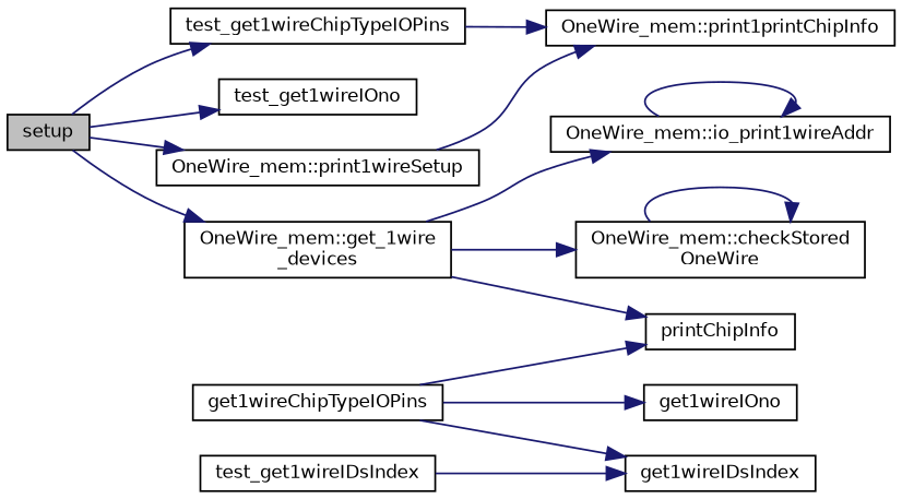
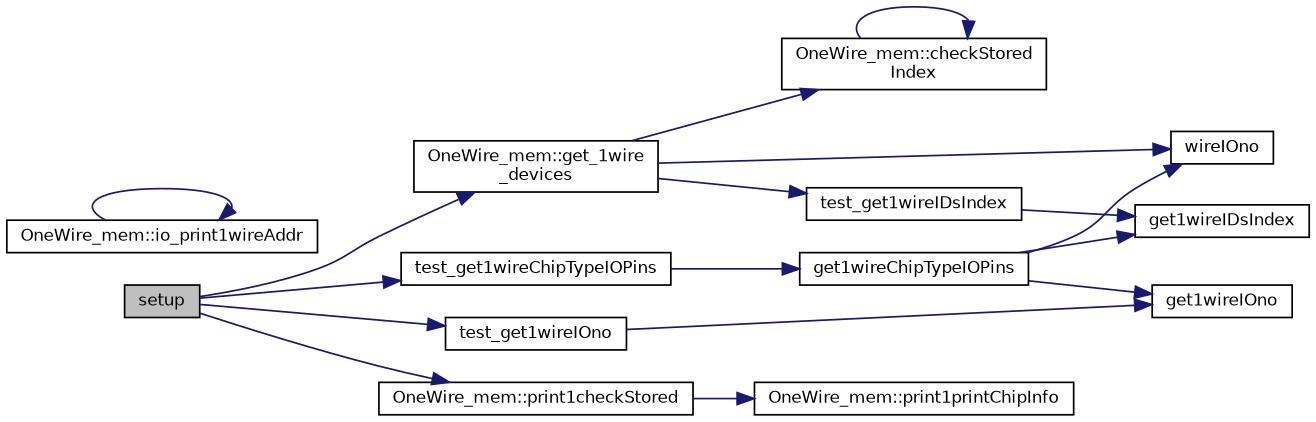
  digraph {
    rankdir=LR
    node [color=black fillcolor=white fontname=Helvetica fontsize=10 shape=record style=filled]
    edge [color=midnightblue fontname=Helvetica fontsize=10 labelfontname=Helvetica labelfontsize=10 style=solid]
    n1 [fillcolor=grey75 fontcolor=black height=0.2 label=setup width=0.4]
    n2 [height=0.2 label="OneWire_mem::get_1wire\l_devices" width=0.4]
-   n3 [height=0.2 label="OneWire_mem::print1wireSetup" width=0.4]
+   n3 [height=0.2 label="OneWire_mem::print1checkStored" width=0.4]
    n4 [height=0.2 label=test_get1wireChipTypeIOPins width=0.4]
    n5 [height=0.2 label=test_get1wireIOno width=0.4]
-   n6 [height=0.2 label="OneWire_mem::checkStored\lOneWire" width=0.4]
+   n6 [height=0.2 label="OneWire_mem::checkStored\lIndex" width=0.4]
    n7 [height=0.2 label="OneWire_mem::io_print1wireAddr" width=0.4]
-   n8 [height=0.2 label=printChipInfo width=0.4]
+   n8 [height=0.2 label=wireIOno width=0.4]
    n9 [height=0.2 label="OneWire_mem::print1printChipInfo" width=0.4]
    n10 [height=0.2 label=get1wireChipTypeIOPins width=0.4]
    n11 [height=0.2 label=test_get1wireIDsIndex width=0.4]
    n12 [height=0.2 label=get1wireIDsIndex width=0.4]
    n13 [height=0.2 label=get1wireIOno width=0.4]
    n1 -> n2
    n1 -> n3
    n1 -> n4
    n1 -> n5
    n2 -> n6
-   n2 -> n7
+   n2 -> n11
    n2 -> n8
    n3 -> n9
-   n4 -> n9
+   n4 -> n10
+   n5 -> n13
    n6 -> n6
    n7 -> n7
    n10 -> n8
    n10 -> n12
    n10 -> n13
    n11 -> n12
  }
